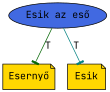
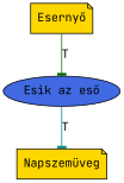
  digraph {
    fontname="JetBrains Mono"
    rankdir=TD
    node [fillcolor=gold fontname="JetBrains Mono" shape=note style=filled]
    edge [arrowhead=tee fontname="JetBrains Mono"]
    n1 [fillcolor=royalblue label="Esik az eső" shape=ellipse]
    n2 [label="Esernyő"]
-   n3 [label=Esik]
-   n1 -> n2 [color=darkgreen label=T]
+   n3 [label="Napszemüveg"]
+   n2 -> n1 [color=darkgreen label=T]
    n1 -> n3 [color=teal label=T]
  }
